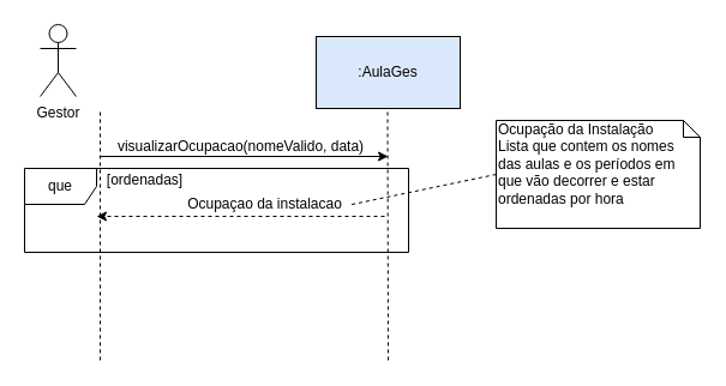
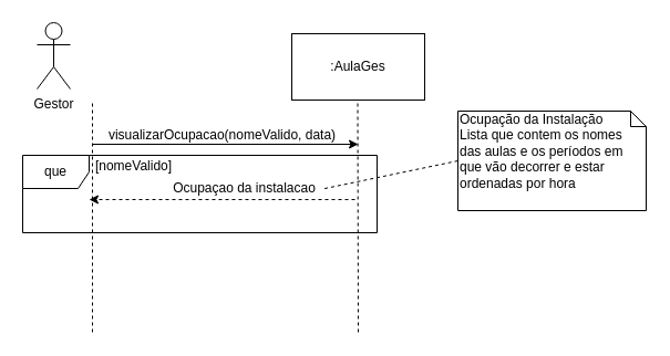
  <mxCell id="0" />
  <mxCell id="1" parent="0" />
  <mxCell id="2" value="Gestor&lt;br&gt;" style="shape=umlActor;verticalLabelPosition=bottom;labelBackgroundColor=#ffffff;verticalAlign=top;html=1;outlineConnect=0;" parent="1" vertex="1"><mxGeometry x="33" y="20" width="30" height="60" as="geometry" /></mxCell>
- <mxCell id="3" value=":AulaGes" style="rounded=0;whiteSpace=wrap;html=1;fillColor=#dae8fc;" parent="1" vertex="1"><mxGeometry x="263" y="30" width="120" height="60" as="geometry" /></mxCell>
+ <mxCell id="3" value=":AulaGes" style="rounded=0;whiteSpace=wrap;html=1;" parent="1" vertex="1"><mxGeometry x="263" y="30" width="120" height="60" as="geometry" /></mxCell>
  <mxCell id="4" value="" style="endArrow=none;dashed=1;html=1;" parent="1" edge="1"><mxGeometry width="50" height="50" relative="1" as="geometry"><mxPoint x="83" y="300" as="sourcePoint" /><mxPoint x="83" y="90" as="targetPoint" /></mxGeometry></mxCell>
  <mxCell id="5" value="" style="endArrow=none;dashed=1;html=1;" parent="1" edge="1"><mxGeometry width="50" height="50" relative="1" as="geometry"><mxPoint x="323" y="300" as="sourcePoint" /><mxPoint x="322.5" y="90" as="targetPoint" /></mxGeometry></mxCell>
  <mxCell id="6" value="" style="endArrow=classic;html=1;" parent="1" edge="1"><mxGeometry width="50" height="50" relative="1" as="geometry"><mxPoint x="83" y="130" as="sourcePoint" /><mxPoint x="323" y="130" as="targetPoint" /></mxGeometry></mxCell>
  <mxCell id="7" value="visualizarOcupacao(nomeValido, data)" style="text;html=1;align=center;verticalAlign=middle;resizable=0;points=[];autosize=1;" parent="1" vertex="1"><mxGeometry x="80" y="112" width="240" height="20" as="geometry" /></mxCell>
  <mxCell id="8" value="" style="endArrow=classic;html=1;dashed=1;" parent="1" edge="1"><mxGeometry width="50" height="50" relative="1" as="geometry"><mxPoint x="320" y="180" as="sourcePoint" /><mxPoint x="80" y="180" as="targetPoint" /></mxGeometry></mxCell>
  <mxCell id="9" value="Ocupaçao da instalacao" style="text;html=1;align=center;verticalAlign=middle;resizable=0;points=[];autosize=1;" parent="1" vertex="1"><mxGeometry x="150" y="160" width="140" height="20" as="geometry" /></mxCell>
  <mxCell id="10" value="" style="endArrow=none;dashed=1;html=1;entryX=1;entryY=0.53;entryDx=0;entryDy=0;entryPerimeter=0;exitX=0;exitY=0.5;exitDx=0;exitDy=0;exitPerimeter=0;" parent="1" source="11" target="9" edge="1"><mxGeometry width="50" height="50" relative="1" as="geometry"><mxPoint x="243" y="300" as="sourcePoint" /><mxPoint x="293" y="250" as="targetPoint" /></mxGeometry></mxCell>
  <mxCell id="11" value="Ocupação da Instalação&lt;br&gt;Lista que contem os nomes das aulas e os períodos em que vão decorrer e estar ordenadas por hora" style="shape=note;whiteSpace=wrap;html=1;size=14;verticalAlign=top;align=left;spacingTop=-6;" parent="1" vertex="1"><mxGeometry x="413" y="100" width="170" height="90" as="geometry" /></mxCell>
  <mxCell id="12" value="que" style="shape=umlFrame;whiteSpace=wrap;html=1;" parent="1" vertex="1"><mxGeometry x="20" y="140" width="320" height="70" as="geometry" /></mxCell>
- <mxCell id="13" value="[ordenadas]" style="text;html=1;align=center;verticalAlign=middle;resizable=0;points=[];autosize=1;" parent="1" vertex="1"><mxGeometry x="80" y="140" width="80" height="20" as="geometry" /></mxCell>
+ <mxCell id="13" value="[nomeValido]" style="text;html=1;align=center;verticalAlign=middle;resizable=0;points=[];autosize=1;" parent="1" vertex="1"><mxGeometry x="80" y="140" width="80" height="20" as="geometry" /></mxCell>
